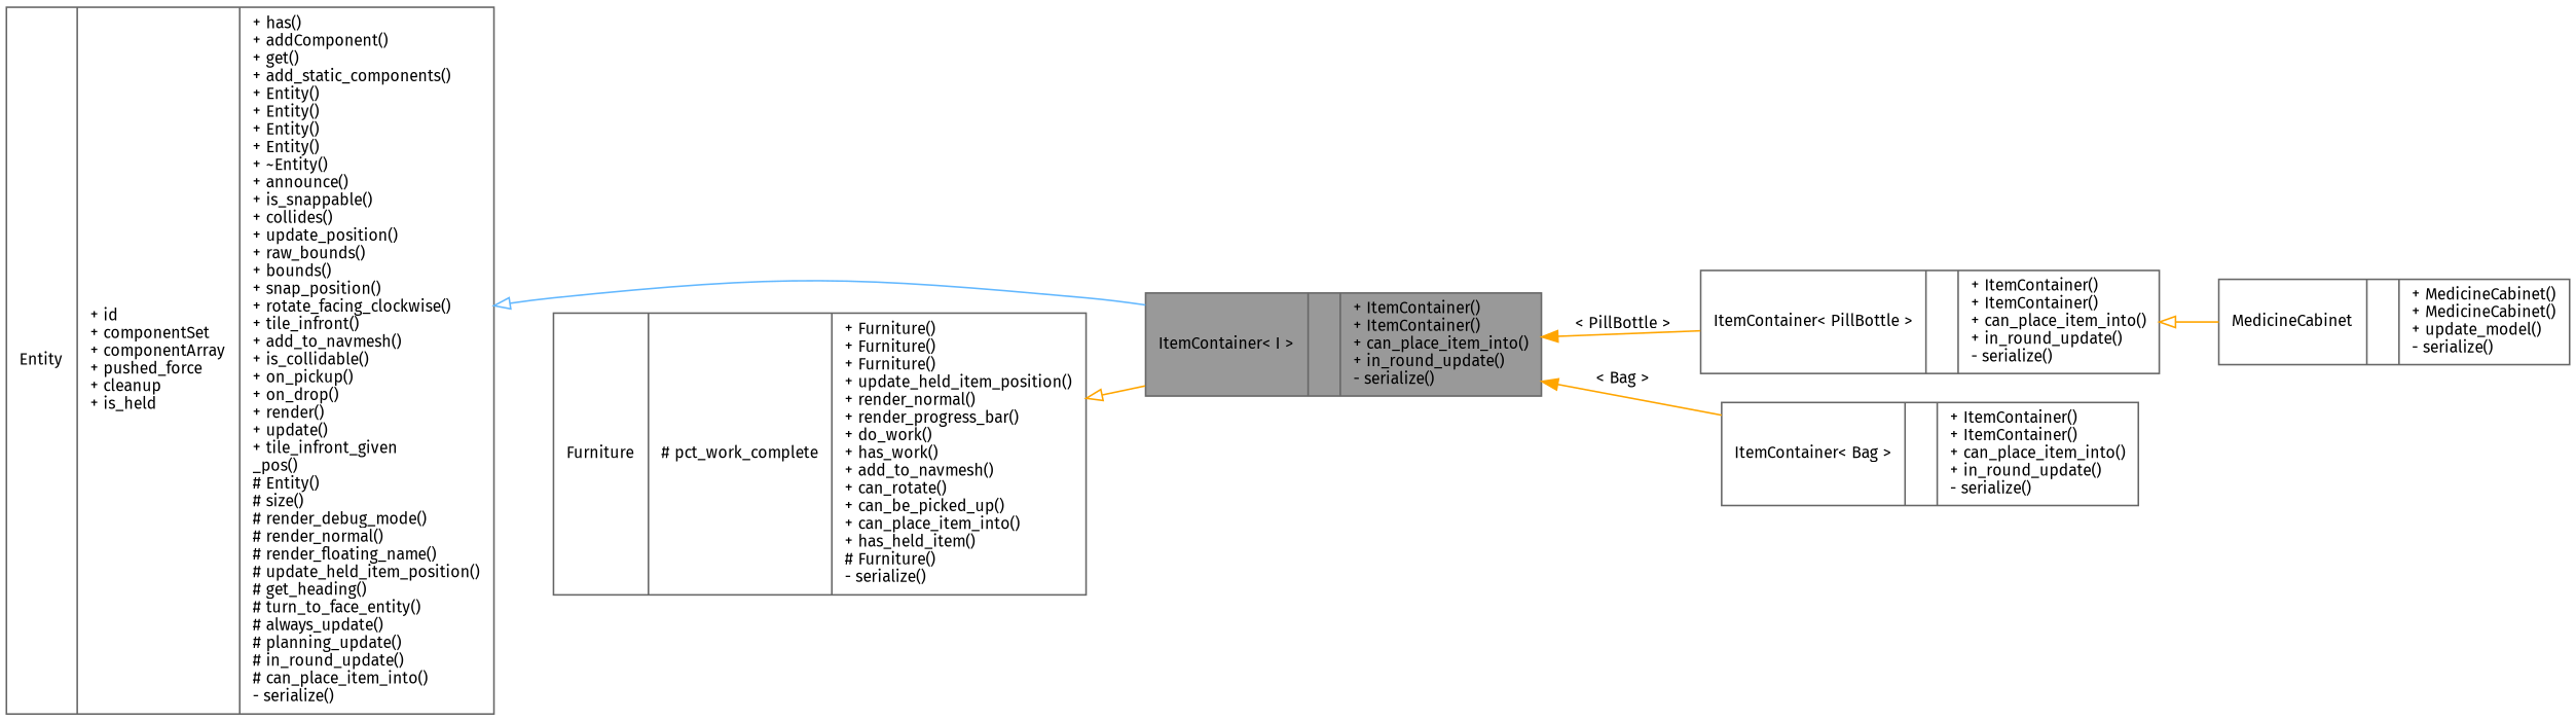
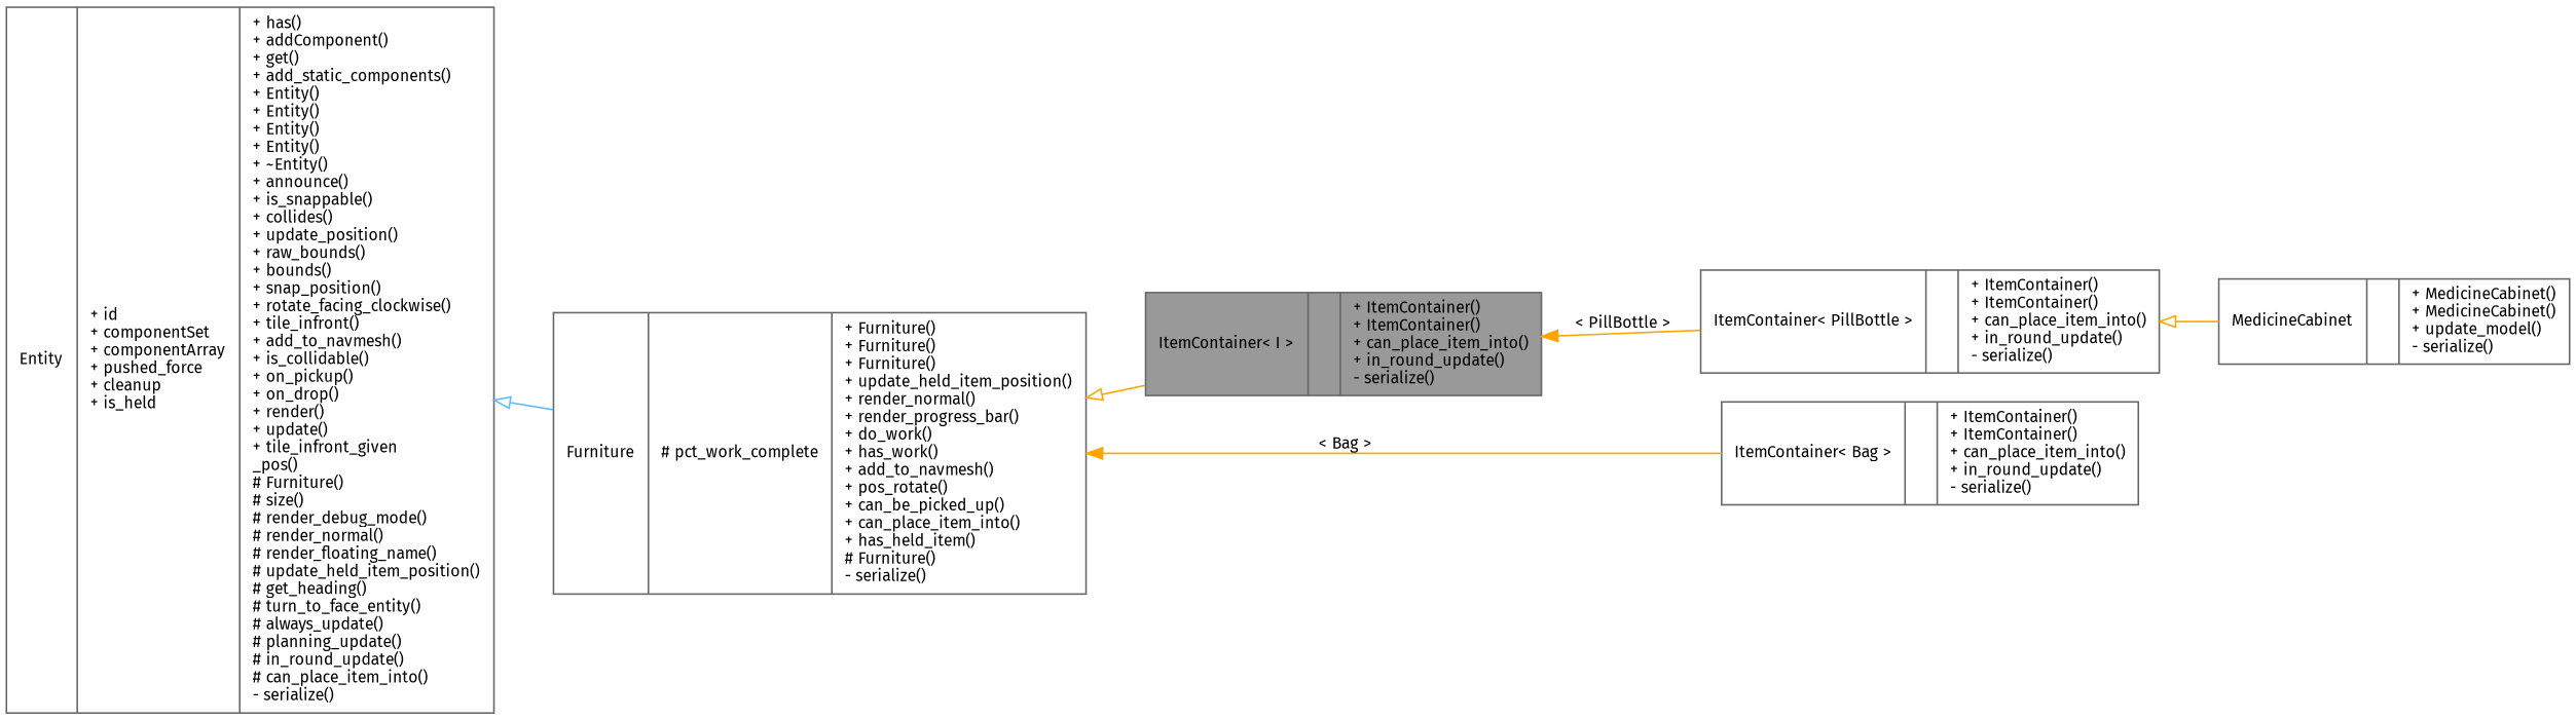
  digraph {
    fontname="Fira Sans"
    rankdir=LR
    node [color=gray40 fillcolor=white fontname="Fira Sans" fontsize=10 shape=record style=filled]
    edge [color=orange dir=back fontname="Fira Sans" fontsize=10 labelfontname=Helvetica labelfontsize=10 style=solid arrowtail=onormal]
    n1 [fillcolor=grey60 fontcolor=black height=0.2 label="{ItemContainer\< I \>\n||+ ItemContainer()\l+ ItemContainer()\l+ can_place_item_into()\l+ in_round_update()\l- serialize()\l}" width=0.4]
    n2 [height=0.2 label="{ItemContainer\< Bag \>\n||+ ItemContainer()\l+ ItemContainer()\l+ can_place_item_into()\l+ in_round_update()\l- serialize()\l}" width=0.4]
    n3 [height=0.2 label="{ItemContainer\< PillBottle \>\n||+ ItemContainer()\l+ ItemContainer()\l+ can_place_item_into()\l+ in_round_update()\l- serialize()\l}" width=0.4]
    n4 [height=0.2 label="{MedicineCabinet\n||+ MedicineCabinet()\l+ MedicineCabinet()\l+ update_model()\l- serialize()\l}" width=0.4]
-   n5 [height=0.2 label="{Furniture\n|# pct_work_complete\l|+ Furniture()\l+ Furniture()\l+ Furniture()\l+ update_held_item_position()\l+ render_normal()\l+ render_progress_bar()\l+ do_work()\l+ has_work()\l+ add_to_navmesh()\l+ can_rotate()\l+ can_be_picked_up()\l+ can_place_item_into()\l+ has_held_item()\l# Furniture()\l- serialize()\l}" width=0.4]
-   n6 [height=0.2 label="{Entity\n|+ id\l+ componentSet\l+ componentArray\l+ pushed_force\l+ cleanup\l+ is_held\l|+ has()\l+ addComponent()\l+ get()\l+ add_static_components()\l+ Entity()\l+ Entity()\l+ Entity()\l+ Entity()\l+ ~Entity()\l+ announce()\l+ is_snappable()\l+ collides()\l+ update_position()\l+ raw_bounds()\l+ bounds()\l+ snap_position()\l+ rotate_facing_clockwise()\l+ tile_infront()\l+ add_to_navmesh()\l+ is_collidable()\l+ on_pickup()\l+ on_drop()\l+ render()\l+ update()\l+ tile_infront_given\l_pos()\l# Entity()\l# size()\l# render_debug_mode()\l# render_normal()\l# render_floating_name()\l# update_held_item_position()\l# get_heading()\l# turn_to_face_entity()\l# always_update()\l# planning_update()\l# in_round_update()\l# can_place_item_into()\l- serialize()\l}" width=0.4]
-   n1 -> n2 [label=" \< Bag \>" arrowtail=""]
+   n5 [height=0.2 label="{Furniture\n|# pct_work_complete\l|+ Furniture()\l+ Furniture()\l+ Furniture()\l+ update_held_item_position()\l+ render_normal()\l+ render_progress_bar()\l+ do_work()\l+ has_work()\l+ add_to_navmesh()\l+ pos_rotate()\l+ can_be_picked_up()\l+ can_place_item_into()\l+ has_held_item()\l# Furniture()\l- serialize()\l}" width=0.4]
+   n6 [height=0.2 label="{Entity\n|+ id\l+ componentSet\l+ componentArray\l+ pushed_force\l+ cleanup\l+ is_held\l|+ has()\l+ addComponent()\l+ get()\l+ add_static_components()\l+ Entity()\l+ Entity()\l+ Entity()\l+ Entity()\l+ ~Entity()\l+ announce()\l+ is_snappable()\l+ collides()\l+ update_position()\l+ raw_bounds()\l+ bounds()\l+ snap_position()\l+ rotate_facing_clockwise()\l+ tile_infront()\l+ add_to_navmesh()\l+ is_collidable()\l+ on_pickup()\l+ on_drop()\l+ render()\l+ update()\l+ tile_infront_given\l_pos()\l# Furniture()\l# size()\l# render_debug_mode()\l# render_normal()\l# render_floating_name()\l# update_held_item_position()\l# get_heading()\l# turn_to_face_entity()\l# always_update()\l# planning_update()\l# in_round_update()\l# can_place_item_into()\l- serialize()\l}" width=0.4]
+   n5 -> n2 [label=" \< Bag \>" arrowtail=""]
    n1 -> n3 [label=" \< PillBottle \>" arrowtail=""]
    n3 -> n4
    n5 -> n1
-   n6 -> n1 [color=steelblue1]
+   n6 -> n5 [color=steelblue1]
  }
